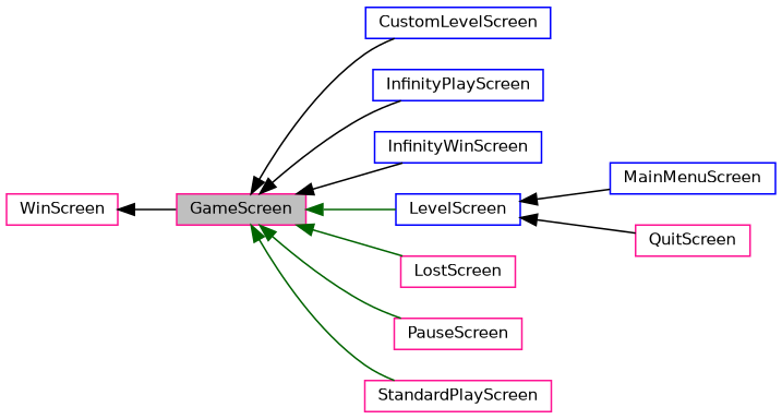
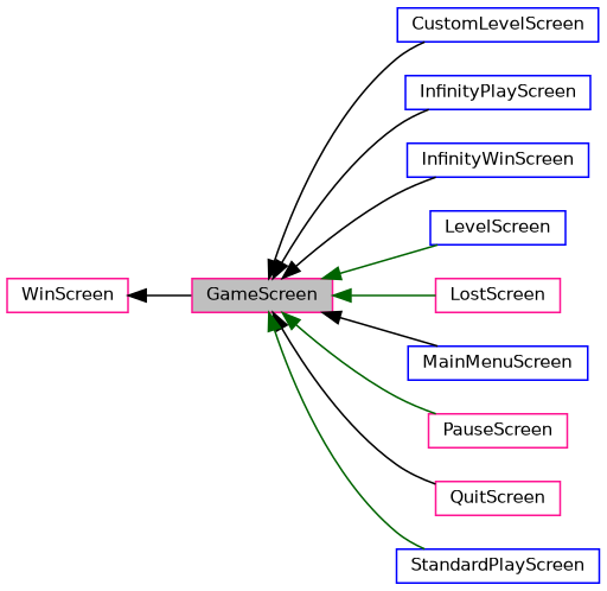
  digraph {
    rankdir=LR
    node [color=blue fillcolor=white fontname=Helvetica fontsize=10 shape=record style=filled]
    edge [color=black dir=back fontname=Helvetica fontsize=10 labelfontname=Helvetica labelfontsize=10 style=solid]
    n1 [color=deeppink fillcolor=grey75 fontcolor=black height=0.2 label=GameScreen width=0.4]
    n2 [height=0.2 label=CustomLevelScreen width=0.4]
    n3 [height=0.2 label=InfinityPlayScreen width=0.4]
    n4 [height=0.2 label=InfinityWinScreen width=0.4]
    n5 [height=0.2 label=LevelScreen width=0.4]
    n6 [color=deeppink height=0.2 label=LostScreen width=0.4]
    n7 [height=0.2 label=MainMenuScreen width=0.4]
    n8 [color=deeppink height=0.2 label=PauseScreen width=0.4]
    n9 [color=deeppink height=0.2 label=QuitScreen width=0.4]
-   n10 [color=deeppink height=0.2 label=StandardPlayScreen width=0.4]
+   n10 [height=0.2 label=StandardPlayScreen width=0.4]
    n11 [color=deeppink height=0.2 label=WinScreen width=0.4]
    n1 -> n2
    n1 -> n3
    n1 -> n4
    n1 -> n5 [color=darkgreen]
    n1 -> n6 [color=darkgreen]
-   n5 -> n7
+   n1 -> n7
    n1 -> n8 [color=darkgreen]
-   n5 -> n9
+   n1 -> n9
    n1 -> n10 [color=darkgreen]
    n11 -> n1
  }
